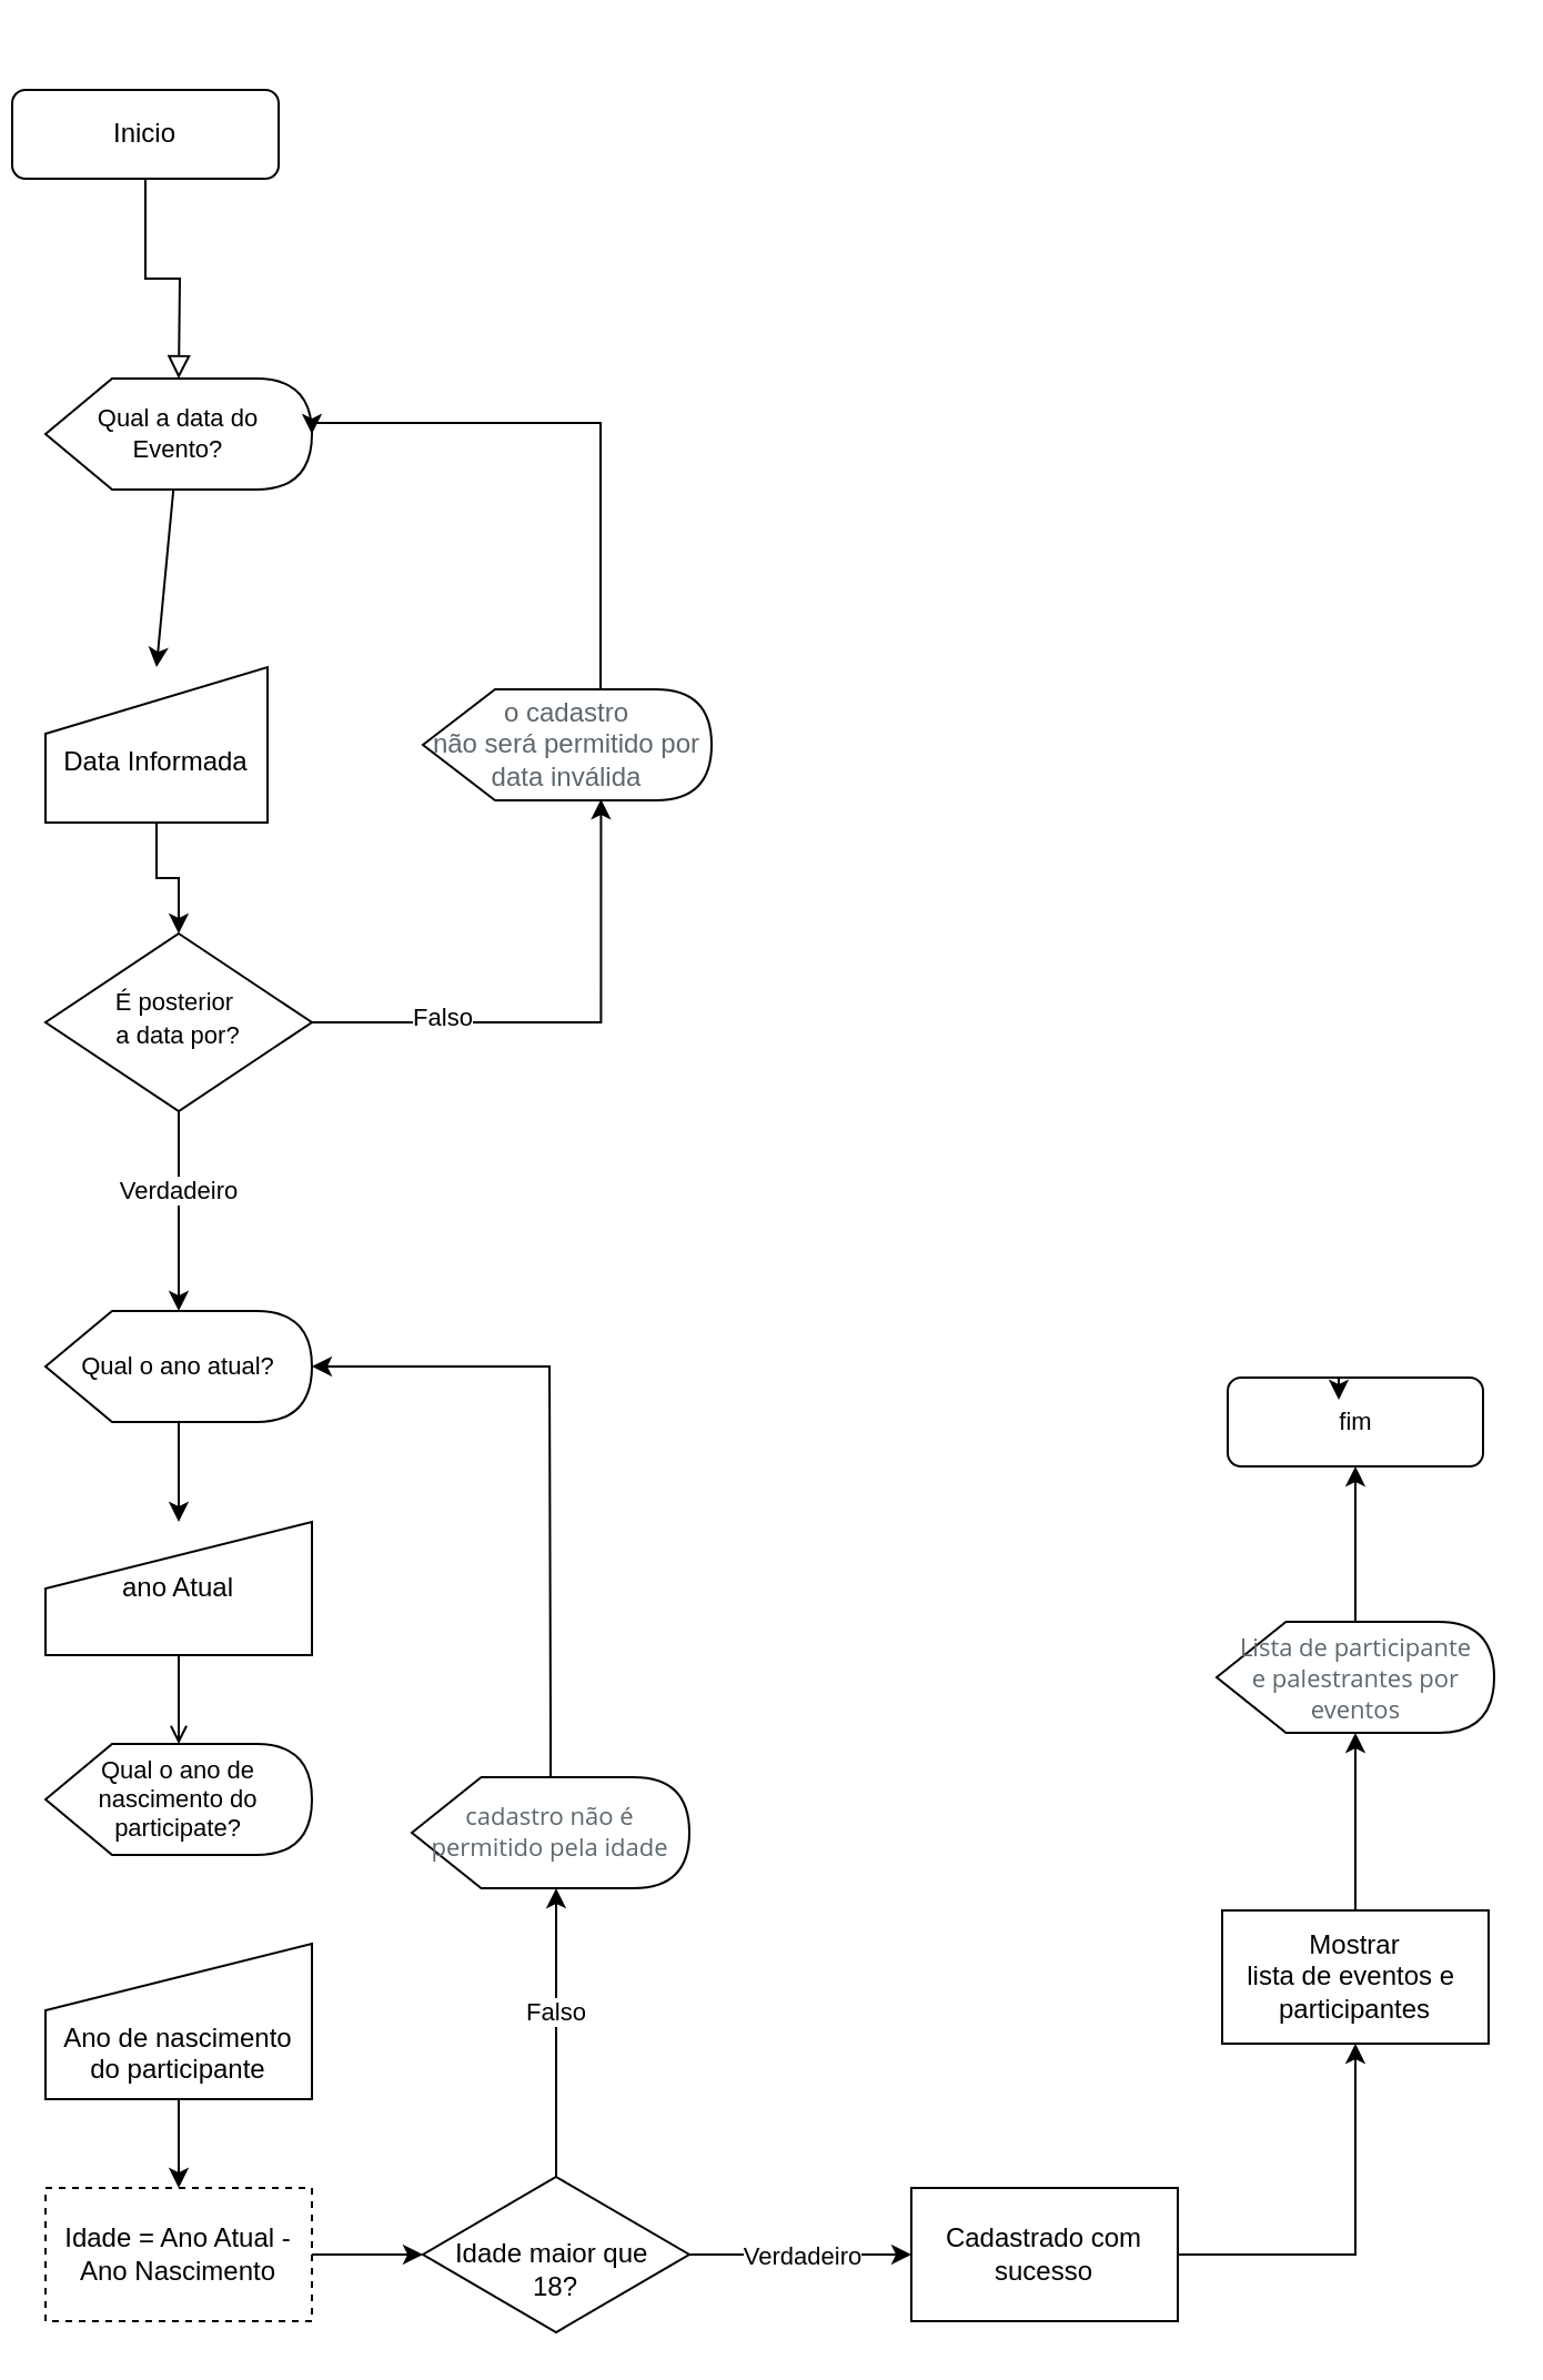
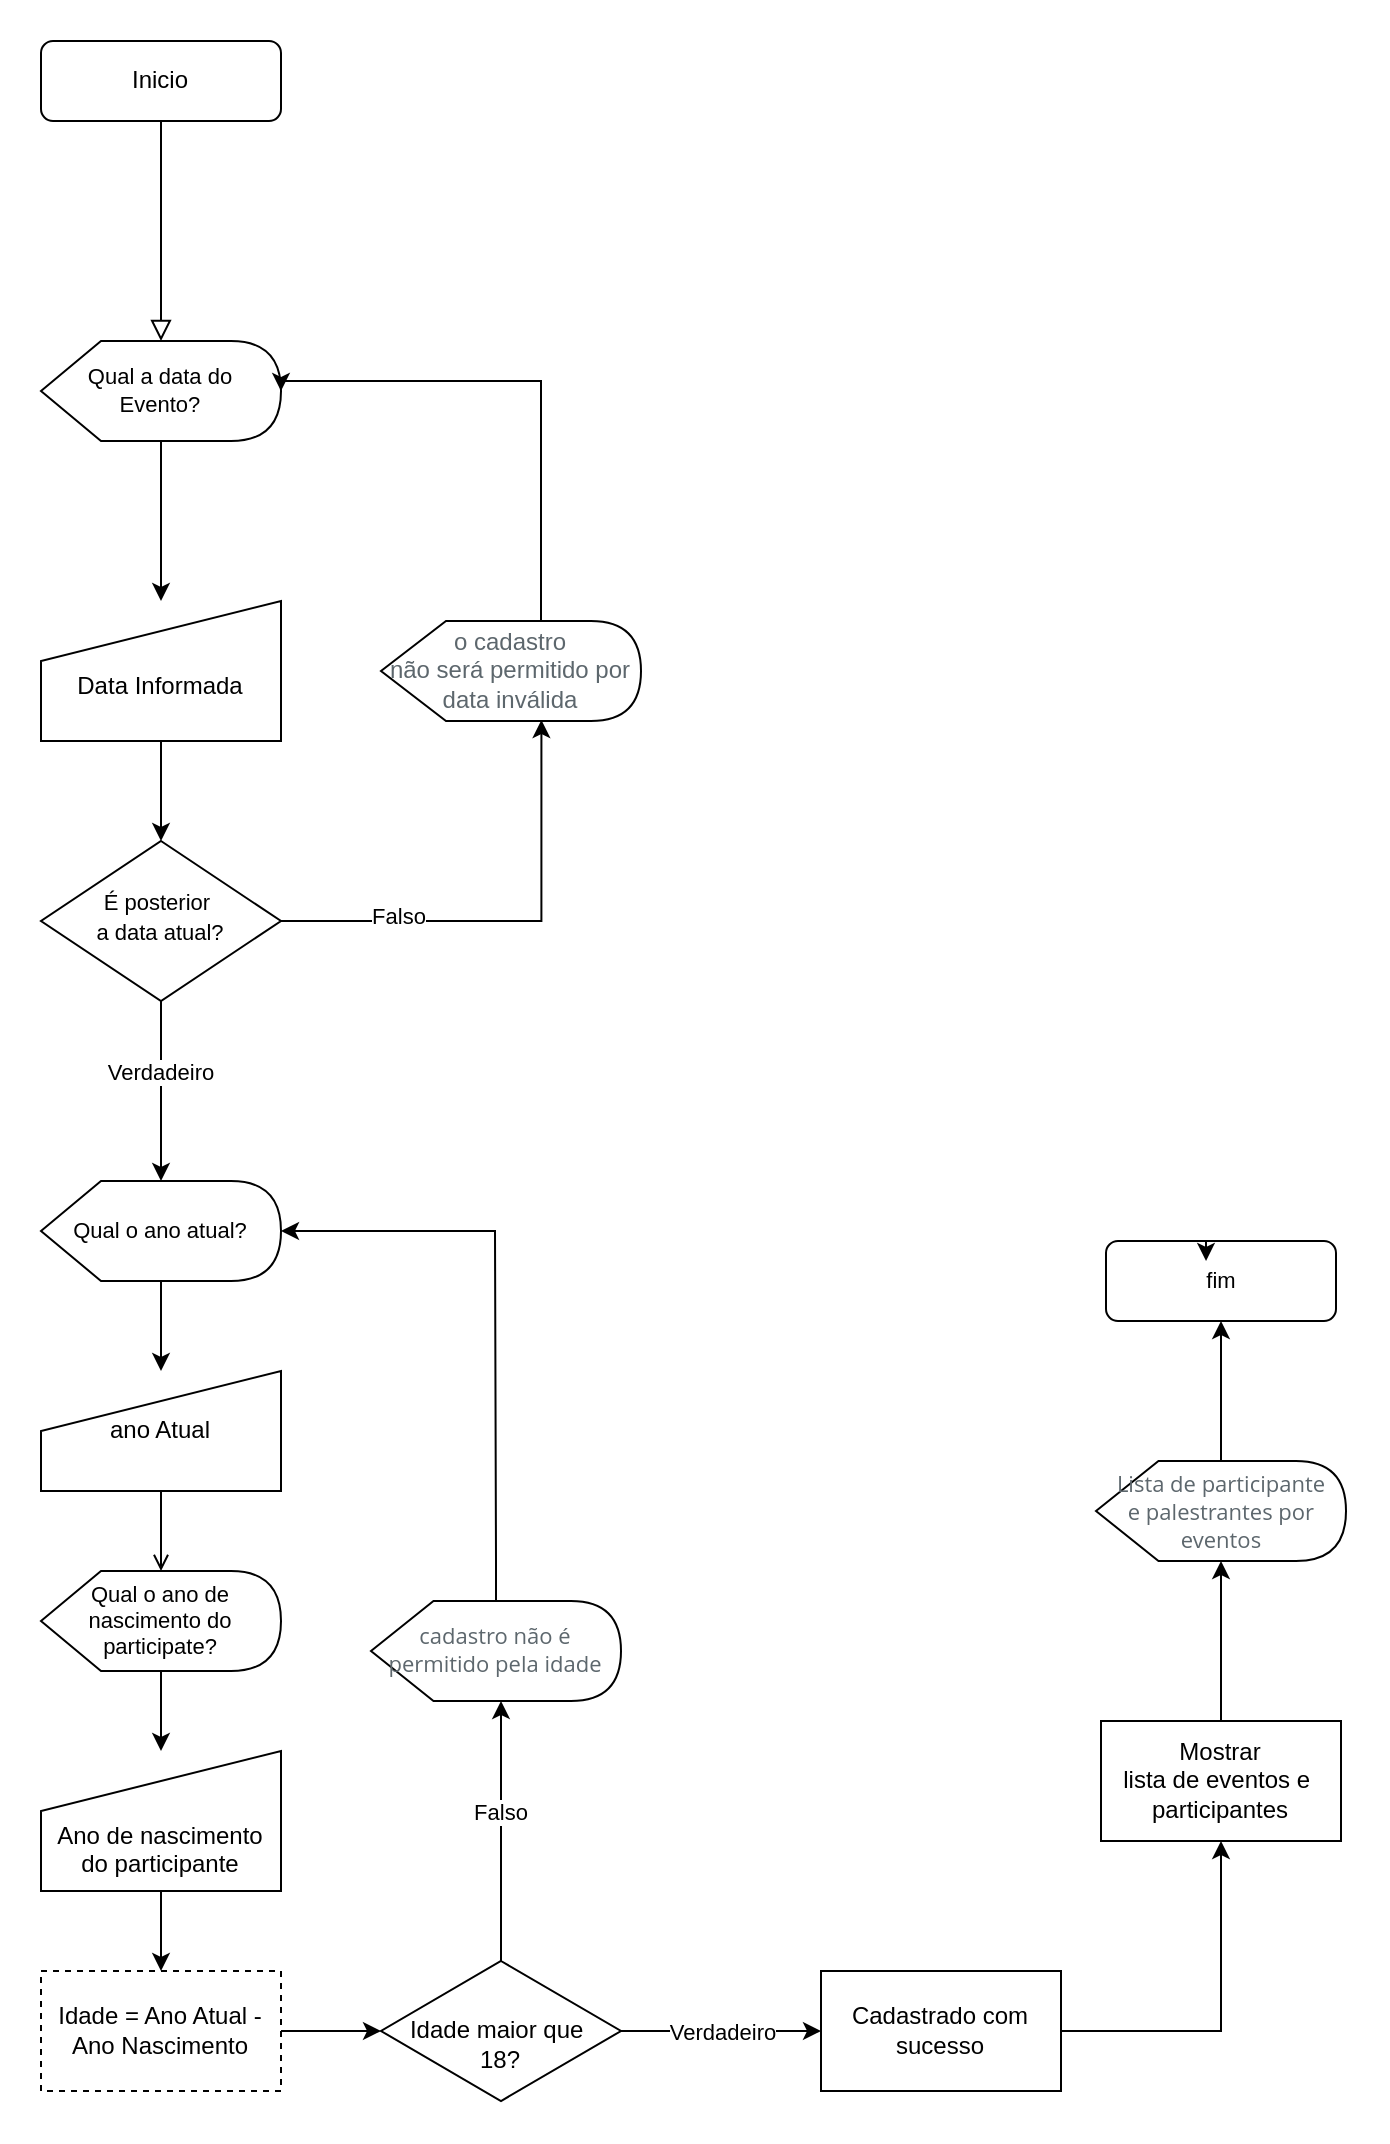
  <mxCell id="0" />
  <mxCell id="1" parent="0" />
  <mxCell id="2" value="" style="rounded=0;html=1;jettySize=auto;orthogonalLoop=1;fontSize=11;endArrow=block;endFill=0;endSize=8;strokeWidth=1;shadow=0;labelBackgroundColor=none;edgeStyle=orthogonalEdgeStyle;" parent="1" source="3" edge="1"><mxGeometry relative="1" as="geometry"><mxPoint x="80" y="170" as="targetPoint" /></mxGeometry></mxCell>
- <mxCell id="3" value="Inicio" style="rounded=1;whiteSpace=wrap;html=1;fontSize=12;glass=0;strokeWidth=1;shadow=0;" parent="1" vertex="1"><mxGeometry x="5" y="40" width="120" height="40" as="geometry" /></mxCell>
+ <mxCell id="3" value="Inicio" style="rounded=1;whiteSpace=wrap;html=1;fontSize=12;glass=0;strokeWidth=1;shadow=0;" parent="1" vertex="1"><mxGeometry x="20" y="20" width="120" height="40" as="geometry" /></mxCell>
  <mxCell id="4" style="edgeStyle=orthogonalEdgeStyle;rounded=0;orthogonalLoop=1;jettySize=auto;html=1;entryX=0.617;entryY=0.99;entryDx=0;entryDy=0;entryPerimeter=0;labelBorderColor=none;fontFamily=Helvetica;fontSize=12;" edge="1" parent="1" source="8" target="14"><mxGeometry relative="1" as="geometry" /></mxCell>
  <mxCell id="5" value="Falso" style="edgeLabel;html=1;align=center;verticalAlign=middle;resizable=0;points=[];fontSize=11;fontFamily=Helvetica;" vertex="1" connectable="0" parent="4"><mxGeometry x="-0.493" y="3" relative="1" as="geometry"><mxPoint as="offset" /></mxGeometry></mxCell>
  <mxCell id="6" style="edgeStyle=orthogonalEdgeStyle;rounded=0;orthogonalLoop=1;jettySize=auto;html=1;exitX=0.5;exitY=1;exitDx=0;exitDy=0;labelBorderColor=none;fontFamily=Helvetica;fontSize=12;" edge="1" parent="1" source="8" target="18"><mxGeometry relative="1" as="geometry" /></mxCell>
  <mxCell id="7" value="Verdadeiro" style="edgeLabel;html=1;align=center;verticalAlign=middle;resizable=0;points=[];fontSize=11;fontFamily=Helvetica;" vertex="1" connectable="0" parent="6"><mxGeometry x="-0.232" y="-1" relative="1" as="geometry"><mxPoint as="offset" /></mxGeometry></mxCell>
- <mxCell id="8" value="&lt;span style=&quot;font-size: 11px&quot;&gt;É posterior&amp;nbsp;&lt;br&gt;a data por?&lt;br&gt;&lt;/span&gt;" style="rhombus;whiteSpace=wrap;html=1;shadow=0;fontFamily=Helvetica;fontSize=12;align=center;strokeWidth=1;spacing=6;spacingTop=-4;" parent="1" vertex="1"><mxGeometry x="20" y="420" width="120" height="80" as="geometry" /></mxCell>
+ <mxCell id="8" value="&lt;span style=&quot;font-size: 11px&quot;&gt;É posterior&amp;nbsp;&lt;br&gt;a data atual?&lt;br&gt;&lt;/span&gt;" style="rhombus;whiteSpace=wrap;html=1;shadow=0;fontFamily=Helvetica;fontSize=12;align=center;strokeWidth=1;spacing=6;spacingTop=-4;" parent="1" vertex="1"><mxGeometry x="20" y="420" width="120" height="80" as="geometry" /></mxCell>
  <mxCell id="9" value="Qual a data do &lt;br&gt;Evento?" style="shape=display;whiteSpace=wrap;html=1;fontFamily=Helvetica;fontSize=11;fontColor=rgb(0, 0, 0);align=center;strokeColor=rgb(0, 0, 0);fillColor=rgb(255, 255, 255);" vertex="1" parent="1"><mxGeometry x="20" y="170" width="120" height="50" as="geometry" /></mxCell>
  <mxCell id="10" value="" style="endArrow=classic;html=1;rounded=0;fontSize=11;entryX=0.5;entryY=0;entryDx=0;entryDy=0;" edge="1" parent="1" source="9" target="16"><mxGeometry width="50" height="50" relative="1" as="geometry"><mxPoint x="80" y="280" as="sourcePoint" /><mxPoint x="80" y="290" as="targetPoint" /></mxGeometry></mxCell>
  <mxCell id="11" value="fim" style="rounded=1;whiteSpace=wrap;html=1;fontSize=11;" vertex="1" parent="1"><mxGeometry x="552.5" y="620" width="115" height="40" as="geometry" /></mxCell>
  <mxCell id="12" style="edgeStyle=orthogonalEdgeStyle;rounded=0;orthogonalLoop=1;jettySize=auto;html=1;exitX=0.5;exitY=0;exitDx=0;exitDy=0;entryX=0.435;entryY=0.25;entryDx=0;entryDy=0;entryPerimeter=0;fontSize=12;" edge="1" parent="1" source="11" target="11"><mxGeometry relative="1" as="geometry" /></mxCell>
  <mxCell id="13" style="edgeStyle=orthogonalEdgeStyle;rounded=0;orthogonalLoop=1;jettySize=auto;html=1;labelBorderColor=none;fontFamily=Helvetica;fontSize=12;entryX=1;entryY=0.5;entryDx=0;entryDy=0;" edge="1" parent="1" source="14" target="9"><mxGeometry relative="1" as="geometry"><mxPoint x="270" y="180" as="targetPoint" /><Array as="points"><mxPoint x="270" y="190" /><mxPoint x="140" y="190" /></Array></mxGeometry></mxCell>
  <mxCell id="14" value="&lt;span style=&quot;line-height: 107% ; color: rgb(93 , 103 , 109)&quot;&gt;&lt;font style=&quot;font-size: 12px&quot;&gt;o cadastro &lt;br&gt;não será permitido por data inválida&lt;/font&gt;&lt;/span&gt;" style="shape=display;whiteSpace=wrap;html=1;fontSize=12;" vertex="1" parent="1"><mxGeometry x="190" y="310" width="130" height="50" as="geometry" /></mxCell>
  <mxCell id="15" style="edgeStyle=orthogonalEdgeStyle;rounded=0;orthogonalLoop=1;jettySize=auto;html=1;labelBorderColor=none;fontFamily=Helvetica;fontSize=12;" edge="1" parent="1" source="16" target="8"><mxGeometry relative="1" as="geometry" /></mxCell>
- <mxCell id="16" value="&lt;br&gt;Data Informada" style="shape=manualInput;whiteSpace=wrap;html=1;fontFamily=Helvetica;fontSize=12;" vertex="1" parent="1"><mxGeometry x="20" y="300" width="100" height="70" as="geometry" /></mxCell>
+ <mxCell id="16" value="&lt;br&gt;Data Informada" style="shape=manualInput;whiteSpace=wrap;html=1;fontFamily=Helvetica;fontSize=12;" vertex="1" parent="1"><mxGeometry x="20" y="300" width="120" height="70" as="geometry" /></mxCell>
  <mxCell id="17" style="edgeStyle=orthogonalEdgeStyle;rounded=0;orthogonalLoop=1;jettySize=auto;html=1;entryX=0.5;entryY=0;entryDx=0;entryDy=0;labelBorderColor=none;fontFamily=Helvetica;fontSize=12;" edge="1" parent="1" source="18" target="20"><mxGeometry relative="1" as="geometry" /></mxCell>
  <mxCell id="18" value="Qual o ano atual?" style="shape=display;whiteSpace=wrap;html=1;fontFamily=Helvetica;fontSize=11;fontColor=rgb(0, 0, 0);align=center;strokeColor=rgb(0, 0, 0);fillColor=rgb(255, 255, 255);" vertex="1" parent="1"><mxGeometry x="20" y="590" width="120" height="50" as="geometry" /></mxCell>
  <mxCell id="19" style="edgeStyle=orthogonalEdgeStyle;rounded=0;orthogonalLoop=1;jettySize=auto;html=1;labelBorderColor=none;fontFamily=Helvetica;fontSize=12;endArrow=open;" edge="1" parent="1" source="20" target="22"><mxGeometry relative="1" as="geometry" /></mxCell>
  <mxCell id="20" value="ano Atual" style="shape=manualInput;whiteSpace=wrap;html=1;fontFamily=Helvetica;fontSize=12;" vertex="1" parent="1"><mxGeometry x="20" y="685" width="120" height="60" as="geometry" /></mxCell>
+ <mxCell id="21" style="edgeStyle=orthogonalEdgeStyle;rounded=0;orthogonalLoop=1;jettySize=auto;html=1;entryX=0.5;entryY=0;entryDx=0;entryDy=0;labelBorderColor=none;fontFamily=Helvetica;fontSize=12;" edge="1" parent="1" source="22" target="24"><mxGeometry relative="1" as="geometry" /></mxCell>
  <mxCell id="22" value="Qual o ano de nascimento do participate?" style="shape=display;whiteSpace=wrap;html=1;fontFamily=Helvetica;fontSize=11;fontColor=rgb(0, 0, 0);align=center;strokeColor=rgb(0, 0, 0);fillColor=rgb(255, 255, 255);" vertex="1" parent="1"><mxGeometry x="20" y="785" width="120" height="50" as="geometry" /></mxCell>
  <mxCell id="23" style="edgeStyle=orthogonalEdgeStyle;rounded=0;orthogonalLoop=1;jettySize=auto;html=1;labelBorderColor=none;fontFamily=Helvetica;fontSize=12;" edge="1" parent="1" source="24" target="31"><mxGeometry relative="1" as="geometry" /></mxCell>
  <mxCell id="24" value="&lt;br&gt;&lt;br&gt;Ano de nascimento&lt;br&gt;do participante" style="shape=manualInput;whiteSpace=wrap;html=1;fontFamily=Helvetica;fontSize=12;" vertex="1" parent="1"><mxGeometry x="20" y="875" width="120" height="70" as="geometry" /></mxCell>
  <mxCell id="25" value="" style="edgeStyle=orthogonalEdgeStyle;rounded=0;orthogonalLoop=1;jettySize=auto;html=1;labelBorderColor=none;fontFamily=Helvetica;fontSize=12;" edge="1" parent="1" source="29" target="33"><mxGeometry relative="1" as="geometry" /></mxCell>
  <mxCell id="26" value="Verdadeiro" style="edgeLabel;html=1;align=center;verticalAlign=middle;resizable=0;points=[];fontSize=11;fontFamily=Helvetica;" vertex="1" connectable="0" parent="25"><mxGeometry x="-0.189" relative="1" as="geometry"><mxPoint x="9" as="offset" /></mxGeometry></mxCell>
  <mxCell id="27" value="" style="edgeStyle=orthogonalEdgeStyle;rounded=0;orthogonalLoop=1;jettySize=auto;html=1;labelBorderColor=none;fontFamily=Helvetica;fontSize=12;" edge="1" parent="1" source="29" target="35"><mxGeometry relative="1" as="geometry"><Array as="points"><mxPoint x="250" y="880" /><mxPoint x="250" y="880" /></Array></mxGeometry></mxCell>
  <mxCell id="28" value="Falso" style="edgeLabel;html=1;align=center;verticalAlign=middle;resizable=0;points=[];fontSize=11;fontFamily=Helvetica;" vertex="1" connectable="0" parent="27"><mxGeometry x="0.156" y="1" relative="1" as="geometry"><mxPoint as="offset" /></mxGeometry></mxCell>
  <mxCell id="29" value="&lt;br&gt;Idade maior que&amp;nbsp;&lt;br&gt;18?" style="rhombus;whiteSpace=wrap;html=1;" vertex="1" parent="1"><mxGeometry x="190" y="980" width="120" height="70" as="geometry" /></mxCell>
  <mxCell id="30" value="" style="edgeStyle=orthogonalEdgeStyle;rounded=0;orthogonalLoop=1;jettySize=auto;html=1;labelBorderColor=none;fontFamily=Helvetica;fontSize=12;" edge="1" parent="1" source="31" target="29"><mxGeometry relative="1" as="geometry" /></mxCell>
  <mxCell id="31" value="Idade = Ano Atual - Ano Nascimento" style="rounded=0;whiteSpace=wrap;html=1;fontFamily=Helvetica;fontSize=12;dashed=1;" vertex="1" parent="1"><mxGeometry x="20" y="985" width="120" height="60" as="geometry" /></mxCell>
  <mxCell id="32" value="" style="edgeStyle=orthogonalEdgeStyle;rounded=0;orthogonalLoop=1;jettySize=auto;html=1;labelBorderColor=none;fontFamily=Helvetica;fontSize=11;entryX=0.5;entryY=1;entryDx=0;entryDy=0;" edge="1" parent="1" source="33" target="39"><mxGeometry relative="1" as="geometry"><mxPoint x="588" y="1015" as="targetPoint" /><Array as="points"><mxPoint x="610" y="1015" /></Array></mxGeometry></mxCell>
  <mxCell id="33" value="Cadastrado com&lt;br&gt;sucesso" style="whiteSpace=wrap;html=1;" vertex="1" parent="1"><mxGeometry x="410" y="985" width="120" height="60" as="geometry" /></mxCell>
  <mxCell id="34" style="edgeStyle=orthogonalEdgeStyle;rounded=0;orthogonalLoop=1;jettySize=auto;html=1;labelBorderColor=none;fontFamily=Helvetica;fontSize=11;entryX=1;entryY=0.5;entryDx=0;entryDy=0;entryPerimeter=0;" edge="1" parent="1" source="35" target="18"><mxGeometry relative="1" as="geometry"><mxPoint x="247.5" y="610" as="targetPoint" /><Array as="points"><mxPoint x="247" y="780" /><mxPoint x="247" y="615" /></Array></mxGeometry></mxCell>
  <mxCell id="35" value="&lt;span style=&quot;line-height: 107% ; font-family: &amp;#34;open sans&amp;#34; , sans-serif ; color: rgb(93 , 103 , 109)&quot;&gt;&lt;font style=&quot;font-size: 11px&quot;&gt;cadastro não é &lt;br&gt;permitido pela idade&lt;/font&gt;&lt;/span&gt;" style="shape=display;whiteSpace=wrap;html=1;fontFamily=Helvetica;fontSize=11;fontColor=rgb(0, 0, 0);align=center;strokeColor=rgb(0, 0, 0);fillColor=rgb(255, 255, 255);" vertex="1" parent="1"><mxGeometry x="185" y="800" width="125" height="50" as="geometry" /></mxCell>
  <mxCell id="36" value="" style="edgeStyle=orthogonalEdgeStyle;rounded=0;orthogonalLoop=1;jettySize=auto;html=1;labelBorderColor=none;fontFamily=Helvetica;fontSize=11;" edge="1" parent="1" source="37" target="11"><mxGeometry relative="1" as="geometry" /></mxCell>
  <mxCell id="37" value="&lt;div&gt;&lt;span style=&quot;color: rgb(93 , 103 , 109) ; font-family: &amp;#34;open sans&amp;#34; , sans-serif&quot;&gt;Lista de participante&lt;/span&gt;&lt;/div&gt;&lt;font color=&quot;#5d676d&quot; face=&quot;open sans, sans-serif&quot;&gt;&lt;div&gt;&lt;span&gt;e palestrantes por&lt;/span&gt;&lt;/div&gt;&lt;div&gt;&lt;span&gt;eventos&lt;/span&gt;&lt;/div&gt;&lt;/font&gt;" style="shape=display;whiteSpace=wrap;html=1;fontFamily=Helvetica;fontSize=11;fontColor=rgb(0, 0, 0);align=center;strokeColor=rgb(0, 0, 0);fillColor=rgb(255, 255, 255);" vertex="1" parent="1"><mxGeometry x="547.5" y="730" width="125" height="50" as="geometry" /></mxCell>
  <mxCell id="38" value="" style="edgeStyle=orthogonalEdgeStyle;rounded=0;orthogonalLoop=1;jettySize=auto;html=1;labelBorderColor=none;fontFamily=Helvetica;fontSize=11;" edge="1" parent="1" source="39" target="37"><mxGeometry relative="1" as="geometry" /></mxCell>
  <mxCell id="39" value="Mostrar&lt;br&gt;lista de eventos e&amp;nbsp;&lt;br&gt;participantes" style="rounded=0;whiteSpace=wrap;html=1;fontFamily=Helvetica;fontSize=12;" vertex="1" parent="1"><mxGeometry x="550" y="860" width="120" height="60" as="geometry" /></mxCell>
